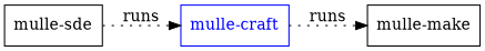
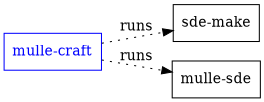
  digraph {
    rankdir=LR
    node [shape=record]
    edge [style=dotted]
    "mulle-craft" [color=blue fontcolor=blue]
-   "mulle-make"
+   "mulle-make" [label="sde-make"]
    "mulle-sde"
    "mulle-craft" -> "mulle-make" [label=runs]
-   "mulle-sde" -> "mulle-craft" [label=runs]
+   "mulle-craft" -> "mulle-sde" [label=runs]
  }
